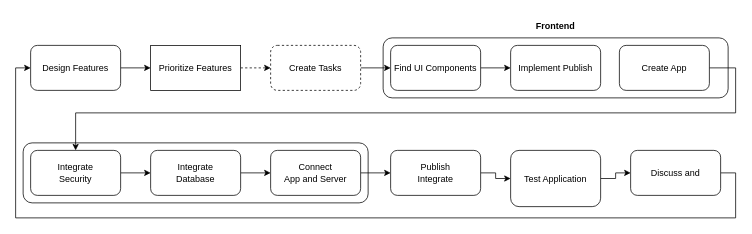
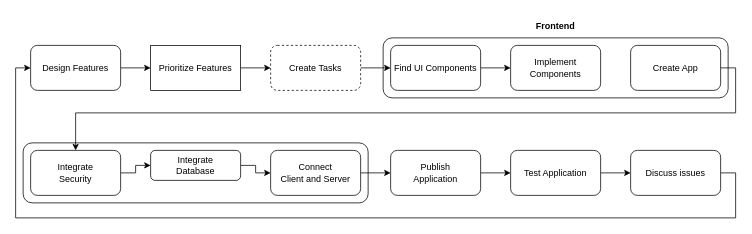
  <mxCell id="0" />
  <mxCell id="1" parent="0" />
  <mxCell id="2" value="" style="rounded=1;whiteSpace=wrap;html=1;" vertex="1" parent="1"><mxGeometry x="30" y="190" width="460" height="80" as="geometry" /></mxCell>
  <mxCell id="3" value="" style="rounded=1;whiteSpace=wrap;html=1;" vertex="1" parent="1"><mxGeometry x="510" y="50" width="460" height="80" as="geometry" /></mxCell>
  <mxCell id="4" style="edgeStyle=orthogonalEdgeStyle;rounded=0;orthogonalLoop=1;jettySize=auto;html=1;exitX=1;exitY=0.5;exitDx=0;exitDy=0;entryX=0;entryY=0.5;entryDx=0;entryDy=0;" edge="1" parent="1" source="5" target="7"><mxGeometry relative="1" as="geometry" /></mxCell>
  <mxCell id="5" value="Design Features" style="rounded=1;whiteSpace=wrap;html=1;" vertex="1" parent="1"><mxGeometry x="40" y="60" width="120" height="60" as="geometry" /></mxCell>
- <mxCell id="6" style="edgeStyle=orthogonalEdgeStyle;rounded=0;orthogonalLoop=1;jettySize=auto;html=1;exitX=1;exitY=0.5;exitDx=0;exitDy=0;entryX=0;entryY=0.5;entryDx=0;entryDy=0;dashed=1;" edge="1" parent="1" source="7" target="9"><mxGeometry relative="1" as="geometry" /></mxCell>
+ <mxCell id="6" style="edgeStyle=orthogonalEdgeStyle;rounded=0;orthogonalLoop=1;jettySize=auto;html=1;exitX=1;exitY=0.5;exitDx=0;exitDy=0;entryX=0;entryY=0.5;entryDx=0;entryDy=0;" edge="1" parent="1" source="7" target="9"><mxGeometry relative="1" as="geometry" /></mxCell>
  <mxCell id="7" value="Prioritize Features" style="whiteSpace=wrap;html=1;rounded=0;" vertex="1" parent="1"><mxGeometry x="200" y="60" width="120" height="60" as="geometry" /></mxCell>
  <mxCell id="8" style="edgeStyle=orthogonalEdgeStyle;rounded=0;orthogonalLoop=1;jettySize=auto;html=1;exitX=1;exitY=0.5;exitDx=0;exitDy=0;entryX=0;entryY=0.5;entryDx=0;entryDy=0;" edge="1" parent="1" source="9" target="11"><mxGeometry relative="1" as="geometry" /></mxCell>
  <mxCell id="9" value="&lt;div&gt;Create Tasks&lt;/div&gt;" style="rounded=1;whiteSpace=wrap;html=1;dashed=1;" vertex="1" parent="1"><mxGeometry x="360" y="60" width="120" height="60" as="geometry" /></mxCell>
  <mxCell id="10" style="edgeStyle=orthogonalEdgeStyle;rounded=0;orthogonalLoop=1;jettySize=auto;html=1;exitX=1;exitY=0.5;exitDx=0;exitDy=0;entryX=0;entryY=0.5;entryDx=0;entryDy=0;" edge="1" parent="1" source="11" target="12"><mxGeometry relative="1" as="geometry" /></mxCell>
  <mxCell id="11" value="Find UI Components" style="rounded=1;whiteSpace=wrap;html=1;" vertex="1" parent="1"><mxGeometry x="520" y="60" width="120" height="60" as="geometry" /></mxCell>
- <mxCell id="12" value="Implement Publish" style="rounded=1;whiteSpace=wrap;html=1;" vertex="1" parent="1"><mxGeometry x="680" y="60" width="120" height="60" as="geometry" /></mxCell>
+ <mxCell id="12" value="Implement Components" style="rounded=1;whiteSpace=wrap;html=1;" vertex="1" parent="1"><mxGeometry x="680" y="60" width="120" height="60" as="geometry" /></mxCell>
  <mxCell id="13" style="edgeStyle=orthogonalEdgeStyle;rounded=0;orthogonalLoop=1;jettySize=auto;html=1;exitX=1;exitY=0.5;exitDx=0;exitDy=0;entryX=0.5;entryY=0;entryDx=0;entryDy=0;" edge="1" parent="1" source="14" target="16"><mxGeometry relative="1" as="geometry"><Array as="points"><mxPoint x="980" y="90" /><mxPoint x="980" y="150" /><mxPoint x="100" y="150" /></Array></mxGeometry></mxCell>
- <mxCell id="14" value="Create App" style="rounded=1;whiteSpace=wrap;html=1;" vertex="1" parent="1"><mxGeometry x="825" y="60" width="120" height="60" as="geometry" /></mxCell>
+ <mxCell id="14" value="Create App" style="rounded=1;whiteSpace=wrap;html=1;" vertex="1" parent="1"><mxGeometry x="840" y="60" width="120" height="60" as="geometry" /></mxCell>
  <mxCell id="15" style="edgeStyle=orthogonalEdgeStyle;rounded=0;orthogonalLoop=1;jettySize=auto;html=1;exitX=1;exitY=0.5;exitDx=0;exitDy=0;entryX=0;entryY=0.5;entryDx=0;entryDy=0;" edge="1" parent="1" source="16" target="18"><mxGeometry relative="1" as="geometry" /></mxCell>
  <mxCell id="16" value="Integrate&lt;div&gt;Security&lt;/div&gt;" style="rounded=1;whiteSpace=wrap;html=1;" vertex="1" parent="1"><mxGeometry x="40" y="200" width="120" height="60" as="geometry" /></mxCell>
  <mxCell id="17" style="edgeStyle=orthogonalEdgeStyle;rounded=0;orthogonalLoop=1;jettySize=auto;html=1;exitX=1;exitY=0.5;exitDx=0;exitDy=0;entryX=0;entryY=0.5;entryDx=0;entryDy=0;" edge="1" parent="1" source="18" target="20"><mxGeometry relative="1" as="geometry" /></mxCell>
- <mxCell id="18" value="Integrate&lt;div&gt;Database&lt;/div&gt;" style="rounded=1;whiteSpace=wrap;html=1;" vertex="1" parent="1"><mxGeometry x="200" y="200" width="120" height="60" as="geometry" /></mxCell>
+ <mxCell id="18" value="Integrate&lt;div&gt;Database&lt;/div&gt;" style="rounded=1;whiteSpace=wrap;html=1;" vertex="1" parent="1"><mxGeometry x="200" y="200" width="120" height="40" as="geometry" /></mxCell>
  <mxCell id="19" style="edgeStyle=orthogonalEdgeStyle;rounded=0;orthogonalLoop=1;jettySize=auto;html=1;exitX=1;exitY=0.5;exitDx=0;exitDy=0;entryX=0;entryY=0.5;entryDx=0;entryDy=0;" edge="1" parent="1" source="20" target="22"><mxGeometry relative="1" as="geometry" /></mxCell>
- <mxCell id="20" value="Connect&lt;div&gt;App and Server&lt;/div&gt;" style="rounded=1;whiteSpace=wrap;html=1;" vertex="1" parent="1"><mxGeometry x="360" y="200" width="120" height="60" as="geometry" /></mxCell>
+ <mxCell id="20" value="Connect&lt;div&gt;Client and Server&lt;/div&gt;" style="rounded=1;whiteSpace=wrap;html=1;" vertex="1" parent="1"><mxGeometry x="360" y="200" width="120" height="60" as="geometry" /></mxCell>
  <mxCell id="21" style="edgeStyle=orthogonalEdgeStyle;rounded=0;orthogonalLoop=1;jettySize=auto;html=1;exitX=1;exitY=0.5;exitDx=0;exitDy=0;entryX=0;entryY=0.5;entryDx=0;entryDy=0;" edge="1" parent="1" source="22" target="24"><mxGeometry relative="1" as="geometry" /></mxCell>
- <mxCell id="22" value="Publish&lt;div&gt;Integrate&lt;/div&gt;" style="rounded=1;whiteSpace=wrap;html=1;" vertex="1" parent="1"><mxGeometry x="520" y="200" width="120" height="60" as="geometry" /></mxCell>
+ <mxCell id="22" value="Publish&lt;div&gt;Application&lt;/div&gt;" style="rounded=1;whiteSpace=wrap;html=1;" vertex="1" parent="1"><mxGeometry x="520" y="200" width="120" height="60" as="geometry" /></mxCell>
  <mxCell id="23" style="edgeStyle=orthogonalEdgeStyle;rounded=0;orthogonalLoop=1;jettySize=auto;html=1;exitX=1;exitY=0.5;exitDx=0;exitDy=0;entryX=0;entryY=0.5;entryDx=0;entryDy=0;" edge="1" parent="1" source="24" target="26"><mxGeometry relative="1" as="geometry" /></mxCell>
- <mxCell id="24" value="Test Application" style="rounded=1;whiteSpace=wrap;html=1;" vertex="1" parent="1"><mxGeometry x="680" y="200" width="120" height="75" as="geometry" /></mxCell>
+ <mxCell id="24" value="Test Application" style="rounded=1;whiteSpace=wrap;html=1;" vertex="1" parent="1"><mxGeometry x="680" y="200" width="120" height="60" as="geometry" /></mxCell>
  <mxCell id="25" style="edgeStyle=orthogonalEdgeStyle;rounded=0;orthogonalLoop=1;jettySize=auto;html=1;exitX=1;exitY=0.5;exitDx=0;exitDy=0;entryX=0;entryY=0.5;entryDx=0;entryDy=0;" edge="1" parent="1" source="26" target="5"><mxGeometry relative="1" as="geometry"><Array as="points"><mxPoint x="980" y="230" /><mxPoint x="980" y="290" /><mxPoint x="20" y="290" /><mxPoint x="20" y="90" /></Array></mxGeometry></mxCell>
- <mxCell id="26" value="Discuss and" style="rounded=1;whiteSpace=wrap;html=1;" vertex="1" parent="1"><mxGeometry x="840" y="200" width="120" height="60" as="geometry" /></mxCell>
+ <mxCell id="26" value="Discuss issues" style="rounded=1;whiteSpace=wrap;html=1;" vertex="1" parent="1"><mxGeometry x="840" y="200" width="120" height="60" as="geometry" /></mxCell>
  <mxCell id="27" value="Frontend" style="text;html=1;align=center;verticalAlign=middle;whiteSpace=wrap;rounded=0;fontStyle=1" vertex="1" parent="1"><mxGeometry x="710" y="20" width="60" height="30" as="geometry" /></mxCell>
